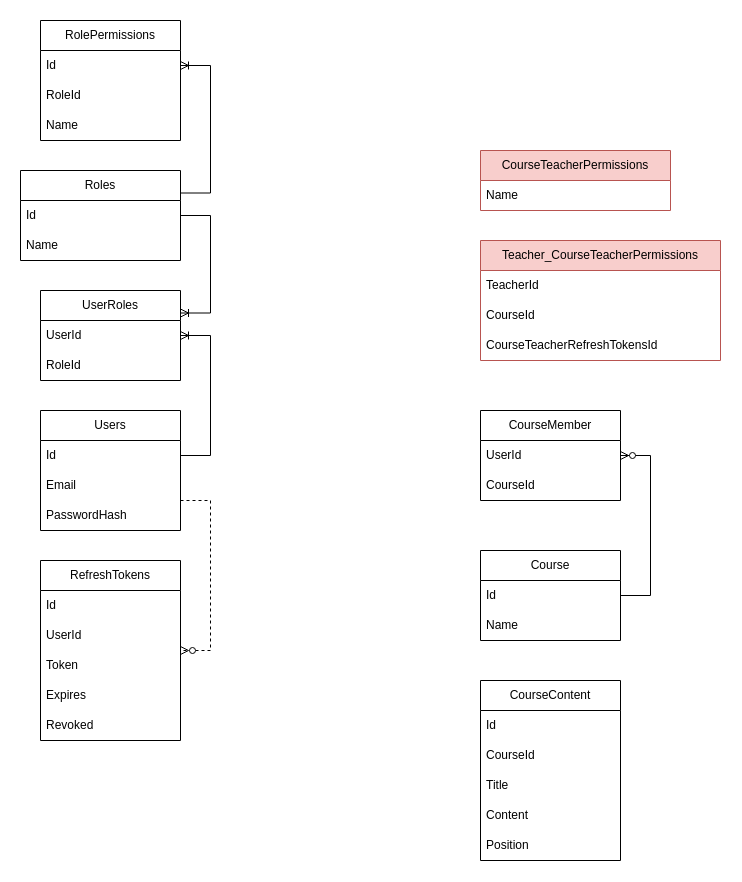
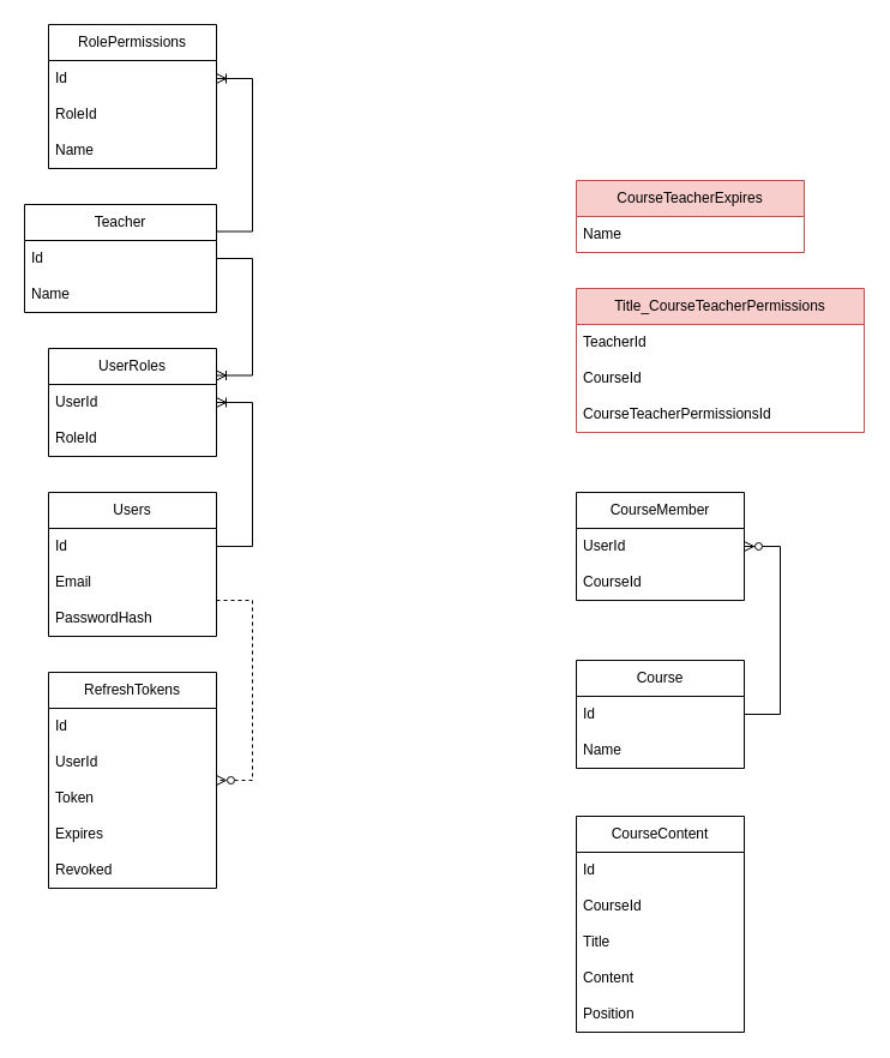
  <mxCell id="0" />
  <mxCell id="1" parent="0" />
  <mxCell id="2" value="Users" style="swimlane;fontStyle=0;childLayout=stackLayout;horizontal=1;startSize=30;horizontalStack=0;resizeParent=1;resizeParentMax=0;resizeLast=0;collapsible=1;marginBottom=0;whiteSpace=wrap;html=1;" parent="1" vertex="1"><mxGeometry x="40" y="410" width="140" height="120" as="geometry"><mxRectangle x="120" y="120" width="70" height="30" as="alternateBounds" /></mxGeometry></mxCell>
  <mxCell id="3" value="Id" style="text;strokeColor=none;fillColor=none;align=left;verticalAlign=middle;spacingLeft=4;spacingRight=4;overflow=hidden;points=[[0,0.5],[1,0.5]];portConstraint=eastwest;rotatable=0;whiteSpace=wrap;html=1;" parent="2" vertex="1"><mxGeometry y="30" width="140" height="30" as="geometry" /></mxCell>
  <mxCell id="4" value="Email" style="text;strokeColor=none;fillColor=none;align=left;verticalAlign=middle;spacingLeft=4;spacingRight=4;overflow=hidden;points=[[0,0.5],[1,0.5]];portConstraint=eastwest;rotatable=0;whiteSpace=wrap;html=1;" parent="2" vertex="1"><mxGeometry y="60" width="140" height="30" as="geometry" /></mxCell>
  <mxCell id="5" value="PasswordHash" style="text;strokeColor=none;fillColor=none;align=left;verticalAlign=middle;spacingLeft=4;spacingRight=4;overflow=hidden;points=[[0,0.5],[1,0.5]];portConstraint=eastwest;rotatable=0;whiteSpace=wrap;html=1;" parent="2" vertex="1"><mxGeometry y="90" width="140" height="30" as="geometry" /></mxCell>
  <mxCell id="6" value="Course" style="swimlane;fontStyle=0;childLayout=stackLayout;horizontal=1;startSize=30;horizontalStack=0;resizeParent=1;resizeParentMax=0;resizeLast=0;collapsible=1;marginBottom=0;whiteSpace=wrap;html=1;" parent="1" vertex="1"><mxGeometry x="480" y="550" width="140" height="90" as="geometry"><mxRectangle x="120" y="120" width="70" height="30" as="alternateBounds" /></mxGeometry></mxCell>
  <mxCell id="7" value="Id" style="text;strokeColor=none;fillColor=none;align=left;verticalAlign=middle;spacingLeft=4;spacingRight=4;overflow=hidden;points=[[0,0.5],[1,0.5]];portConstraint=eastwest;rotatable=0;whiteSpace=wrap;html=1;" vertex="1" parent="6"><mxGeometry y="30" width="140" height="30" as="geometry" /></mxCell>
  <mxCell id="8" value="Name" style="text;strokeColor=none;fillColor=none;align=left;verticalAlign=middle;spacingLeft=4;spacingRight=4;overflow=hidden;points=[[0,0.5],[1,0.5]];portConstraint=eastwest;rotatable=0;whiteSpace=wrap;html=1;" vertex="1" parent="6"><mxGeometry y="60" width="140" height="30" as="geometry" /></mxCell>
  <mxCell id="9" value="CourseMember" style="swimlane;fontStyle=0;childLayout=stackLayout;horizontal=1;startSize=30;horizontalStack=0;resizeParent=1;resizeParentMax=0;resizeLast=0;collapsible=1;marginBottom=0;whiteSpace=wrap;html=1;" parent="1" vertex="1"><mxGeometry x="480" y="410" width="140" height="90" as="geometry"><mxRectangle x="120" y="120" width="70" height="30" as="alternateBounds" /></mxGeometry></mxCell>
  <mxCell id="10" value="UserId" style="text;strokeColor=none;fillColor=none;align=left;verticalAlign=middle;spacingLeft=4;spacingRight=4;overflow=hidden;points=[[0,0.5],[1,0.5]];portConstraint=eastwest;rotatable=0;whiteSpace=wrap;html=1;" parent="9" vertex="1"><mxGeometry y="30" width="140" height="30" as="geometry" /></mxCell>
  <mxCell id="11" value="CourseId" style="text;strokeColor=none;fillColor=none;align=left;verticalAlign=middle;spacingLeft=4;spacingRight=4;overflow=hidden;points=[[0,0.5],[1,0.5]];portConstraint=eastwest;rotatable=0;whiteSpace=wrap;html=1;" parent="9" vertex="1"><mxGeometry y="60" width="140" height="30" as="geometry" /></mxCell>
  <mxCell id="12" value="" style="edgeStyle=entityRelationEdgeStyle;fontSize=12;html=1;endArrow=ERzeroToMany;endFill=1;rounded=0;" parent="1" target="9" edge="1"><mxGeometry width="100" height="100" relative="1" as="geometry"><mxPoint x="620" y="595" as="sourcePoint" /><mxPoint x="560" y="520" as="targetPoint" /><Array as="points"><mxPoint x="557" y="530" /><mxPoint x="550" y="520" /></Array></mxGeometry></mxCell>
  <mxCell id="13" value="UserRoles" style="swimlane;fontStyle=0;childLayout=stackLayout;horizontal=1;startSize=30;horizontalStack=0;resizeParent=1;resizeParentMax=0;resizeLast=0;collapsible=1;marginBottom=0;whiteSpace=wrap;html=1;" parent="1" vertex="1"><mxGeometry x="40" y="290" width="140" height="90" as="geometry"><mxRectangle x="120" y="120" width="70" height="30" as="alternateBounds" /></mxGeometry></mxCell>
  <mxCell id="14" value="UserId" style="text;strokeColor=none;fillColor=none;align=left;verticalAlign=middle;spacingLeft=4;spacingRight=4;overflow=hidden;points=[[0,0.5],[1,0.5]];portConstraint=eastwest;rotatable=0;whiteSpace=wrap;html=1;" parent="13" vertex="1"><mxGeometry y="30" width="140" height="30" as="geometry" /></mxCell>
  <mxCell id="15" value="RoleId" style="text;strokeColor=none;fillColor=none;align=left;verticalAlign=middle;spacingLeft=4;spacingRight=4;overflow=hidden;points=[[0,0.5],[1,0.5]];portConstraint=eastwest;rotatable=0;whiteSpace=wrap;html=1;" parent="13" vertex="1"><mxGeometry y="60" width="140" height="30" as="geometry" /></mxCell>
  <mxCell id="16" value="RolePermissions" style="swimlane;fontStyle=0;childLayout=stackLayout;horizontal=1;startSize=30;horizontalStack=0;resizeParent=1;resizeParentMax=0;resizeLast=0;collapsible=1;marginBottom=0;whiteSpace=wrap;html=1;" parent="1" vertex="1"><mxGeometry x="40" y="20" width="140" height="120" as="geometry"><mxRectangle x="120" y="120" width="70" height="30" as="alternateBounds" /></mxGeometry></mxCell>
  <mxCell id="17" value="Id" style="text;strokeColor=none;fillColor=none;align=left;verticalAlign=middle;spacingLeft=4;spacingRight=4;overflow=hidden;points=[[0,0.5],[1,0.5]];portConstraint=eastwest;rotatable=0;whiteSpace=wrap;html=1;" parent="16" vertex="1"><mxGeometry y="30" width="140" height="30" as="geometry" /></mxCell>
  <mxCell id="18" value="RoleId" style="text;strokeColor=none;fillColor=none;align=left;verticalAlign=middle;spacingLeft=4;spacingRight=4;overflow=hidden;points=[[0,0.5],[1,0.5]];portConstraint=eastwest;rotatable=0;whiteSpace=wrap;html=1;" parent="16" vertex="1"><mxGeometry y="60" width="140" height="30" as="geometry" /></mxCell>
  <mxCell id="19" value="Name" style="text;strokeColor=none;fillColor=none;align=left;verticalAlign=middle;spacingLeft=4;spacingRight=4;overflow=hidden;points=[[0,0.5],[1,0.5]];portConstraint=eastwest;rotatable=0;whiteSpace=wrap;html=1;" parent="16" vertex="1"><mxGeometry y="90" width="140" height="30" as="geometry" /></mxCell>
  <mxCell id="20" value="" style="edgeStyle=entityRelationEdgeStyle;fontSize=12;html=1;endArrow=ERoneToMany;rounded=0;entryX=1;entryY=0.5;entryDx=0;entryDy=0;" parent="1" source="3" target="14" edge="1"><mxGeometry width="100" height="100" relative="1" as="geometry"><mxPoint x="360" y="440" as="sourcePoint" /><mxPoint x="180" y="370" as="targetPoint" /></mxGeometry></mxCell>
  <mxCell id="21" value="" style="edgeStyle=entityRelationEdgeStyle;fontSize=12;html=1;endArrow=ERoneToMany;rounded=0;exitX=1;exitY=0.25;exitDx=0;exitDy=0;entryX=1;entryY=0.5;entryDx=0;entryDy=0;" parent="1" source="24" target="17" edge="1"><mxGeometry width="100" height="100" relative="1" as="geometry"><mxPoint x="360" y="440" as="sourcePoint" /><mxPoint x="320" y="180" as="targetPoint" /></mxGeometry></mxCell>
- <mxCell id="22" value="CourseTeacher&lt;span style=&quot;background-color: initial;&quot;&gt;Permissions&lt;/span&gt;" style="swimlane;fontStyle=0;childLayout=stackLayout;horizontal=1;startSize=30;horizontalStack=0;resizeParent=1;resizeParentMax=0;resizeLast=0;collapsible=1;marginBottom=0;whiteSpace=wrap;html=1;fillColor=#f8cecc;strokeColor=#b85450;" parent="1" vertex="1"><mxGeometry x="480" y="150" width="190" height="60" as="geometry"><mxRectangle x="120" y="120" width="70" height="30" as="alternateBounds" /></mxGeometry></mxCell>
+ <mxCell id="22" value="CourseTeacher&lt;span style=&quot;background-color: initial;&quot;&gt;Expires&lt;/span&gt;" style="swimlane;fontStyle=0;childLayout=stackLayout;horizontal=1;startSize=30;horizontalStack=0;resizeParent=1;resizeParentMax=0;resizeLast=0;collapsible=1;marginBottom=0;whiteSpace=wrap;html=1;fillColor=#f8cecc;strokeColor=#b85450;" parent="1" vertex="1"><mxGeometry x="480" y="150" width="190" height="60" as="geometry"><mxRectangle x="120" y="120" width="70" height="30" as="alternateBounds" /></mxGeometry></mxCell>
  <mxCell id="23" value="Name" style="text;strokeColor=none;fillColor=none;align=left;verticalAlign=middle;spacingLeft=4;spacingRight=4;overflow=hidden;points=[[0,0.5],[1,0.5]];portConstraint=eastwest;rotatable=0;whiteSpace=wrap;html=1;" parent="22" vertex="1"><mxGeometry y="30" width="190" height="30" as="geometry" /></mxCell>
- <mxCell id="24" value="Roles" style="swimlane;fontStyle=0;childLayout=stackLayout;horizontal=1;startSize=30;horizontalStack=0;resizeParent=1;resizeParentMax=0;resizeLast=0;collapsible=1;marginBottom=0;whiteSpace=wrap;html=1;" parent="1" vertex="1"><mxGeometry x="20" y="170" width="160" height="90" as="geometry"><mxRectangle x="120" y="120" width="70" height="30" as="alternateBounds" /></mxGeometry></mxCell>
+ <mxCell id="24" value="Teacher" style="swimlane;fontStyle=0;childLayout=stackLayout;horizontal=1;startSize=30;horizontalStack=0;resizeParent=1;resizeParentMax=0;resizeLast=0;collapsible=1;marginBottom=0;whiteSpace=wrap;html=1;" parent="1" vertex="1"><mxGeometry x="20" y="170" width="160" height="90" as="geometry"><mxRectangle x="120" y="120" width="70" height="30" as="alternateBounds" /></mxGeometry></mxCell>
  <mxCell id="25" value="Id" style="text;strokeColor=none;fillColor=none;align=left;verticalAlign=middle;spacingLeft=4;spacingRight=4;overflow=hidden;points=[[0,0.5],[1,0.5]];portConstraint=eastwest;rotatable=0;whiteSpace=wrap;html=1;" parent="24" vertex="1"><mxGeometry y="30" width="160" height="30" as="geometry" /></mxCell>
  <mxCell id="26" value="Name" style="text;strokeColor=none;fillColor=none;align=left;verticalAlign=middle;spacingLeft=4;spacingRight=4;overflow=hidden;points=[[0,0.5],[1,0.5]];portConstraint=eastwest;rotatable=0;whiteSpace=wrap;html=1;" parent="24" vertex="1"><mxGeometry y="60" width="160" height="30" as="geometry" /></mxCell>
  <mxCell id="27" value="" style="edgeStyle=entityRelationEdgeStyle;fontSize=12;html=1;endArrow=ERoneToMany;rounded=0;exitX=1;exitY=0.5;exitDx=0;exitDy=0;entryX=1;entryY=0.25;entryDx=0;entryDy=0;" parent="1" source="25" target="13" edge="1"><mxGeometry width="100" height="100" relative="1" as="geometry"><mxPoint x="190" y="145" as="sourcePoint" /><mxPoint x="330" y="305" as="targetPoint" /></mxGeometry></mxCell>
- <mxCell id="28" value="Teacher_CourseTeacherPermissions" style="swimlane;fontStyle=0;childLayout=stackLayout;horizontal=1;startSize=30;horizontalStack=0;resizeParent=1;resizeParentMax=0;resizeLast=0;collapsible=1;marginBottom=0;whiteSpace=wrap;html=1;fillColor=#f8cecc;strokeColor=#b85450;" parent="1" vertex="1"><mxGeometry x="480" y="240" width="240" height="120" as="geometry"><mxRectangle x="120" y="120" width="70" height="30" as="alternateBounds" /></mxGeometry></mxCell>
+ <mxCell id="28" value="Title_CourseTeacherPermissions" style="swimlane;fontStyle=0;childLayout=stackLayout;horizontal=1;startSize=30;horizontalStack=0;resizeParent=1;resizeParentMax=0;resizeLast=0;collapsible=1;marginBottom=0;whiteSpace=wrap;html=1;fillColor=#f8cecc;strokeColor=#b85450;" parent="1" vertex="1"><mxGeometry x="480" y="240" width="240" height="120" as="geometry"><mxRectangle x="120" y="120" width="70" height="30" as="alternateBounds" /></mxGeometry></mxCell>
  <mxCell id="29" value="TeacherId" style="text;strokeColor=none;fillColor=none;align=left;verticalAlign=middle;spacingLeft=4;spacingRight=4;overflow=hidden;points=[[0,0.5],[1,0.5]];portConstraint=eastwest;rotatable=0;whiteSpace=wrap;html=1;" parent="28" vertex="1"><mxGeometry y="30" width="240" height="30" as="geometry" /></mxCell>
  <mxCell id="30" value="CourseId" style="text;strokeColor=none;fillColor=none;align=left;verticalAlign=middle;spacingLeft=4;spacingRight=4;overflow=hidden;points=[[0,0.5],[1,0.5]];portConstraint=eastwest;rotatable=0;whiteSpace=wrap;html=1;" parent="28" vertex="1"><mxGeometry y="60" width="240" height="30" as="geometry" /></mxCell>
- <mxCell id="31" value="CourseTeacher&lt;span style=&quot;border-color: var(--border-color); text-align: center; background-color: initial;&quot;&gt;RefreshTokens&lt;/span&gt;Id" style="text;strokeColor=none;fillColor=none;align=left;verticalAlign=middle;spacingLeft=4;spacingRight=4;overflow=hidden;points=[[0,0.5],[1,0.5]];portConstraint=eastwest;rotatable=0;whiteSpace=wrap;html=1;" parent="28" vertex="1"><mxGeometry y="90" width="240" height="30" as="geometry" /></mxCell>
+ <mxCell id="31" value="CourseTeacher&lt;span style=&quot;border-color: var(--border-color); text-align: center; background-color: initial;&quot;&gt;Permissions&lt;/span&gt;Id" style="text;strokeColor=none;fillColor=none;align=left;verticalAlign=middle;spacingLeft=4;spacingRight=4;overflow=hidden;points=[[0,0.5],[1,0.5]];portConstraint=eastwest;rotatable=0;whiteSpace=wrap;html=1;" parent="28" vertex="1"><mxGeometry y="90" width="240" height="30" as="geometry" /></mxCell>
  <mxCell id="32" value="RefreshTokens" style="swimlane;fontStyle=0;childLayout=stackLayout;horizontal=1;startSize=30;horizontalStack=0;resizeParent=1;resizeParentMax=0;resizeLast=0;collapsible=1;marginBottom=0;whiteSpace=wrap;html=1;" parent="1" vertex="1"><mxGeometry x="40" y="560" width="140" height="180" as="geometry"><mxRectangle x="120" y="120" width="70" height="30" as="alternateBounds" /></mxGeometry></mxCell>
  <mxCell id="33" value="Id" style="text;strokeColor=none;fillColor=none;align=left;verticalAlign=middle;spacingLeft=4;spacingRight=4;overflow=hidden;points=[[0,0.5],[1,0.5]];portConstraint=eastwest;rotatable=0;whiteSpace=wrap;html=1;" parent="32" vertex="1"><mxGeometry y="30" width="140" height="30" as="geometry" /></mxCell>
  <mxCell id="34" value="UserId" style="text;strokeColor=none;fillColor=none;align=left;verticalAlign=middle;spacingLeft=4;spacingRight=4;overflow=hidden;points=[[0,0.5],[1,0.5]];portConstraint=eastwest;rotatable=0;whiteSpace=wrap;html=1;" parent="32" vertex="1"><mxGeometry y="60" width="140" height="30" as="geometry" /></mxCell>
  <mxCell id="35" value="Token" style="text;strokeColor=none;fillColor=none;align=left;verticalAlign=middle;spacingLeft=4;spacingRight=4;overflow=hidden;points=[[0,0.5],[1,0.5]];portConstraint=eastwest;rotatable=0;whiteSpace=wrap;html=1;" parent="32" vertex="1"><mxGeometry y="90" width="140" height="30" as="geometry" /></mxCell>
  <mxCell id="36" value="Expires" style="text;strokeColor=none;fillColor=none;align=left;verticalAlign=middle;spacingLeft=4;spacingRight=4;overflow=hidden;points=[[0,0.5],[1,0.5]];portConstraint=eastwest;rotatable=0;whiteSpace=wrap;html=1;" parent="32" vertex="1"><mxGeometry y="120" width="140" height="30" as="geometry" /></mxCell>
  <mxCell id="37" value="Revoked" style="text;strokeColor=none;fillColor=none;align=left;verticalAlign=middle;spacingLeft=4;spacingRight=4;overflow=hidden;points=[[0,0.5],[1,0.5]];portConstraint=eastwest;rotatable=0;whiteSpace=wrap;html=1;" parent="32" vertex="1"><mxGeometry y="150" width="140" height="30" as="geometry" /></mxCell>
  <mxCell id="38" value="" style="edgeStyle=entityRelationEdgeStyle;fontSize=12;html=1;endArrow=ERzeroToMany;endFill=1;rounded=0;exitX=1;exitY=0.75;exitDx=0;exitDy=0;dashed=1;" parent="1" source="2" target="32" edge="1"><mxGeometry width="100" height="100" relative="1" as="geometry"><mxPoint x="240" y="550" as="sourcePoint" /><mxPoint x="230" y="680" as="targetPoint" /></mxGeometry></mxCell>
  <mxCell id="39" value="CourseContent" style="swimlane;fontStyle=0;childLayout=stackLayout;horizontal=1;startSize=30;horizontalStack=0;resizeParent=1;resizeParentMax=0;resizeLast=0;collapsible=1;marginBottom=0;whiteSpace=wrap;html=1;" vertex="1" parent="1"><mxGeometry x="480" y="680" width="140" height="180" as="geometry"><mxRectangle x="120" y="120" width="70" height="30" as="alternateBounds" /></mxGeometry></mxCell>
  <mxCell id="40" value="Id" style="text;strokeColor=none;fillColor=none;align=left;verticalAlign=middle;spacingLeft=4;spacingRight=4;overflow=hidden;points=[[0,0.5],[1,0.5]];portConstraint=eastwest;rotatable=0;whiteSpace=wrap;html=1;" vertex="1" parent="39"><mxGeometry y="30" width="140" height="30" as="geometry" /></mxCell>
  <mxCell id="41" value="CourseId" style="text;strokeColor=none;fillColor=none;align=left;verticalAlign=middle;spacingLeft=4;spacingRight=4;overflow=hidden;points=[[0,0.5],[1,0.5]];portConstraint=eastwest;rotatable=0;whiteSpace=wrap;html=1;" vertex="1" parent="39"><mxGeometry y="60" width="140" height="30" as="geometry" /></mxCell>
  <mxCell id="42" value="Title" style="text;strokeColor=none;fillColor=none;align=left;verticalAlign=middle;spacingLeft=4;spacingRight=4;overflow=hidden;points=[[0,0.5],[1,0.5]];portConstraint=eastwest;rotatable=0;whiteSpace=wrap;html=1;" vertex="1" parent="39"><mxGeometry y="90" width="140" height="30" as="geometry" /></mxCell>
  <mxCell id="43" value="Content" style="text;strokeColor=none;fillColor=none;align=left;verticalAlign=middle;spacingLeft=4;spacingRight=4;overflow=hidden;points=[[0,0.5],[1,0.5]];portConstraint=eastwest;rotatable=0;whiteSpace=wrap;html=1;" vertex="1" parent="39"><mxGeometry y="120" width="140" height="30" as="geometry" /></mxCell>
  <mxCell id="44" value="Position" style="text;strokeColor=none;fillColor=none;align=left;verticalAlign=middle;spacingLeft=4;spacingRight=4;overflow=hidden;points=[[0,0.5],[1,0.5]];portConstraint=eastwest;rotatable=0;whiteSpace=wrap;html=1;" vertex="1" parent="39"><mxGeometry y="150" width="140" height="30" as="geometry" /></mxCell>
